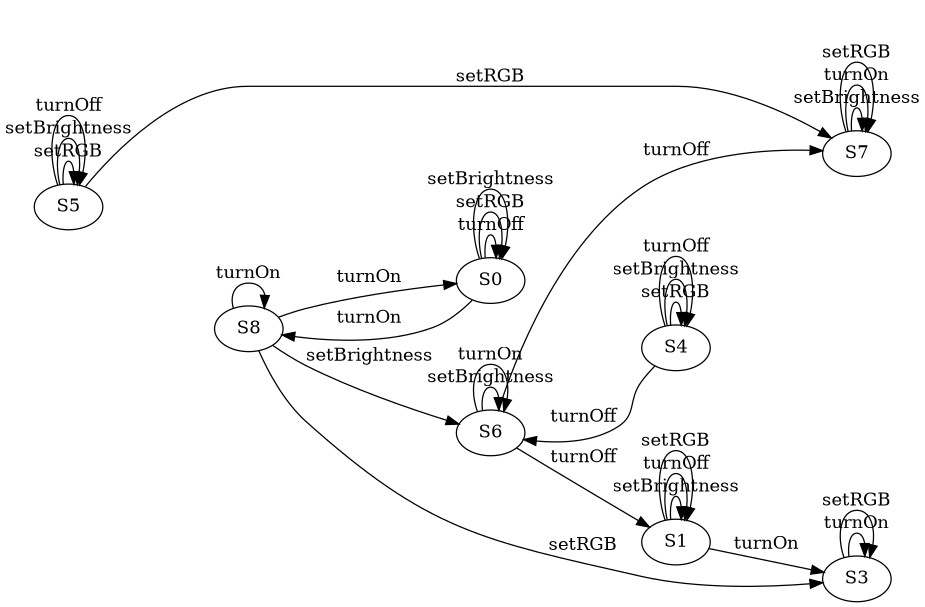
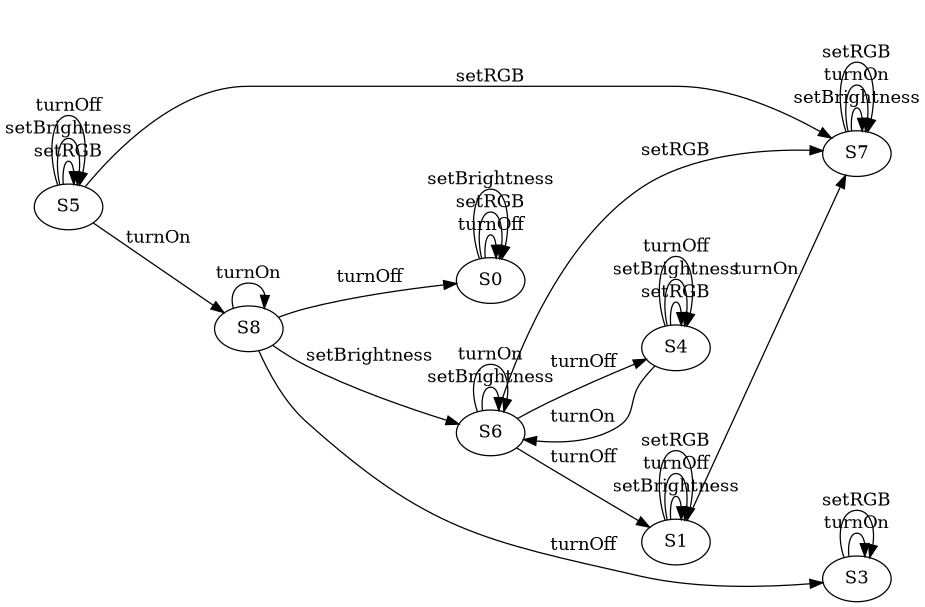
  digraph {
    rankdir=LR
    S6
    S7
    S4
    S1
    S5
    S0
    n7 [label=S8]
    S3
    S6 -> S6 [label=setBrightness]
    S6 -> S6 [label=turnOn]
-   S6 -> S7 [label=turnOff]
+   S6 -> S7 [label=setRGB]
+   S6 -> S4 [label=turnOff]
    S6 -> S1 [label=turnOff]
    S7 -> S7 [label=setBrightness]
    S7 -> S7 [label=turnOn]
    S7 -> S7 [label=setRGB]
-   S4 -> S6 [label=turnOff]
+   S4 -> S6 [label=turnOn]
    S4 -> S4 [label=setRGB]
    S4 -> S4 [label=setBrightness]
    S4 -> S4 [label=turnOff]
    S1 -> S1 [label=setBrightness]
    S1 -> S1 [label=turnOff]
    S1 -> S1 [label=setRGB]
-   S1 -> S3 [label=turnOn]
+   S1 -> S7 [label=turnOn]
    S5 -> S7 [label=setRGB]
    S5 -> S5 [label=setRGB]
    S5 -> S5 [label=setBrightness]
    S5 -> S5 [label=turnOff]
    S0 -> S0 [label=turnOff]
    S0 -> S0 [label=setRGB]
    S0 -> S0 [label=setBrightness]
-   S0 -> n7 [label=turnOn]
+   S5 -> n7 [label=turnOn]
    n7 -> S6 [label=setBrightness]
-   n7 -> S0 [label=turnOn]
+   n7 -> S0 [label=turnOff]
    n7 -> n7 [label=turnOn]
-   n7 -> S3 [label=setRGB]
+   n7 -> S3 [label=turnOff]
    S3 -> S3 [label=turnOn]
    S3 -> S3 [label=setRGB]
  }
